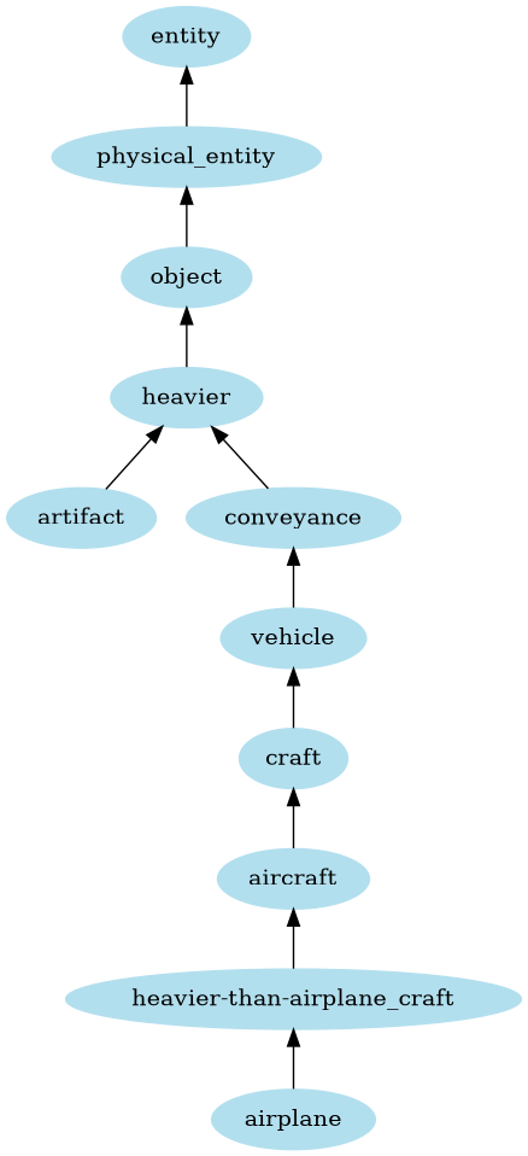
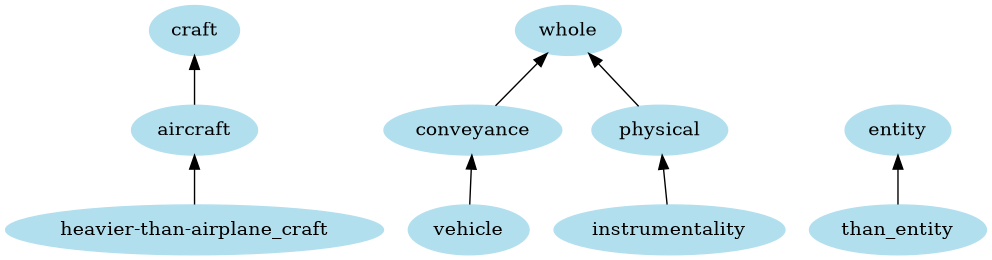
  digraph {
    rankdir=BT
    node [color=lightblue2 style=filled]
    n1 [label="heavier-than-airplane_craft"]
-   airplane
    aircraft
    craft
    vehicle
    conveyance
-   whole [label=heavier]
-   artifact
-   object
-   physical_entity
+   whole
+   instrumentality
+   artifact [label=physical]
+   physical_entity [label=than_entity]
    entity
    n1 -> aircraft
-   airplane -> n1
    aircraft -> craft
-   craft -> vehicle
    vehicle -> conveyance
    conveyance -> whole
-   whole -> object
+   instrumentality -> artifact
    artifact -> whole
-   object -> physical_entity
    physical_entity -> entity
  }
